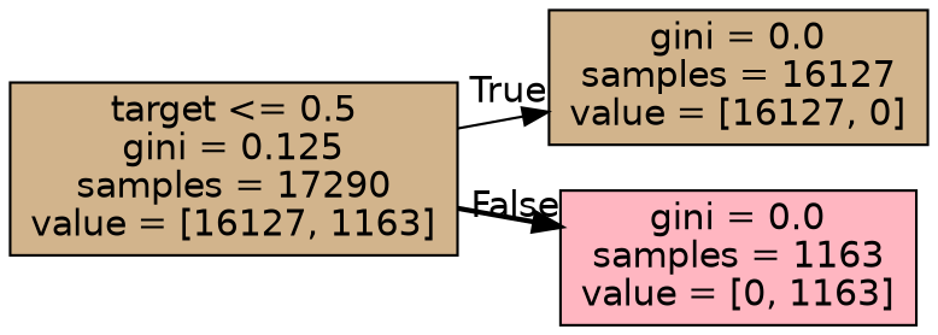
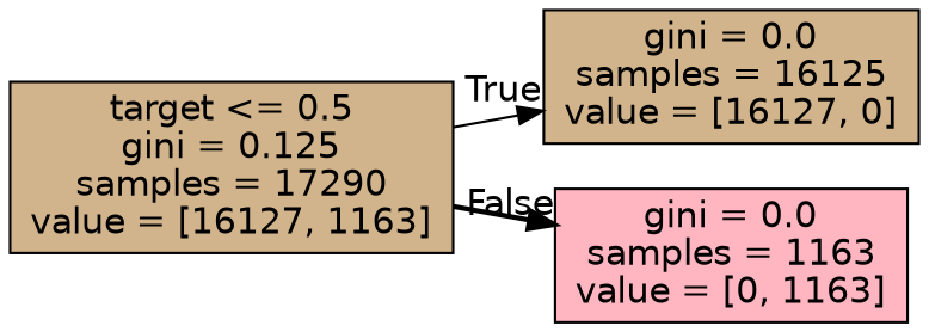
  digraph {
    rankdir=LR
    node [fontname=helvetica shape=box style=filled fillcolor=tan]
    edge [fontname=helvetica labeldistance=2.5]
    n1 [label="target <= 0.5\ngini = 0.125\nsamples = 17290\nvalue = [16127, 1163]"]
-   n2 [label="gini = 0.0\nsamples = 16127\nvalue = [16127, 0]"]
+   n2 [label="gini = 0.0\nsamples = 16125\nvalue = [16127, 0]"]
    n3 [label="gini = 0.0\nsamples = 1163\nvalue = [0, 1163]" fillcolor=lightpink]
    n1 -> n2 [headlabel=True labelangle=45 style=solid]
    n1 -> n3 [headlabel=False labelangle=-45 style=bold]
  }
